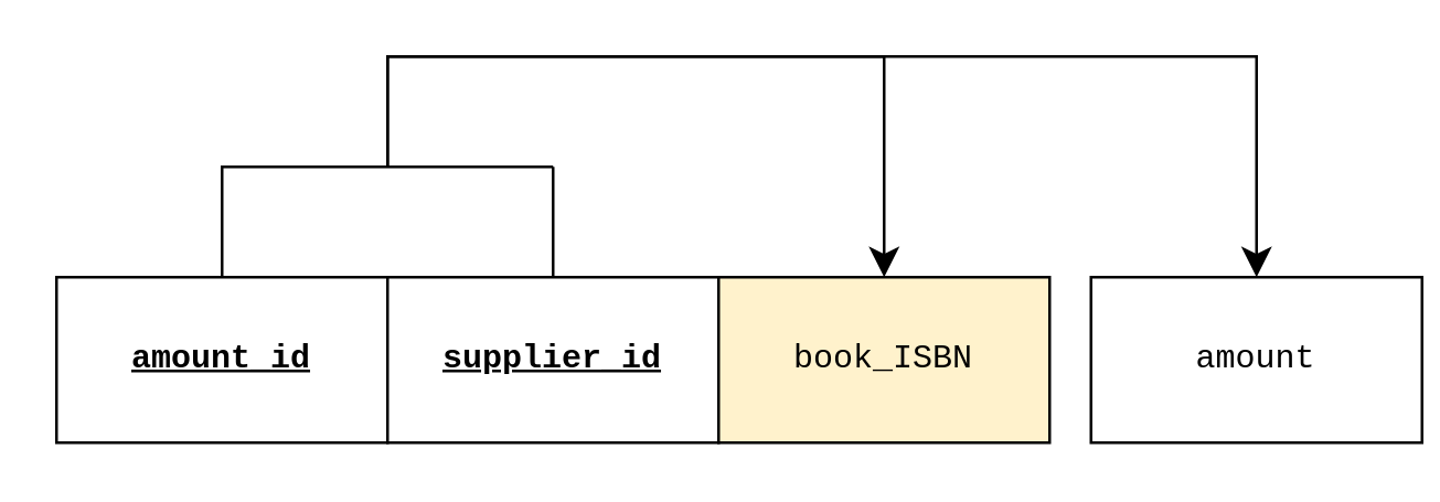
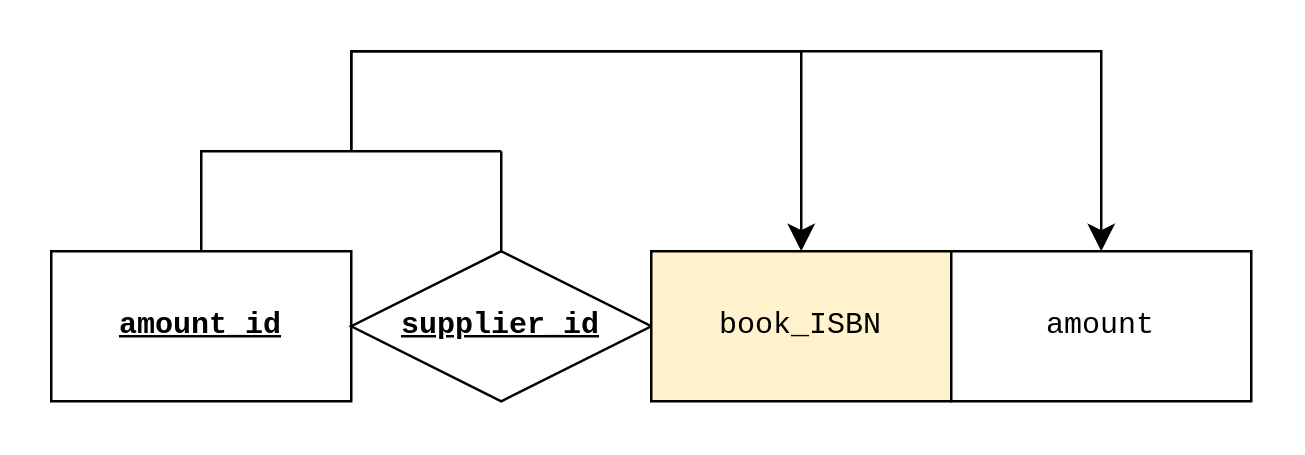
  <mxCell id="0" />
  <mxCell id="1" parent="0" />
  <mxCell id="2" value="amount_id" style="rounded=0;whiteSpace=wrap;html=1;fontStyle=5;fontFamily=Courier New;labelBackgroundColor=none;" vertex="1" parent="1"><mxGeometry x="20" y="100" width="120" height="60" as="geometry" /></mxCell>
- <mxCell id="3" value="supplier_id" style="rounded=0;whiteSpace=wrap;html=1;fontStyle=5;fontFamily=Courier New;labelBackgroundColor=none;" vertex="1" parent="1"><mxGeometry x="140" y="100" width="120" height="60" as="geometry" /></mxCell>
+ <mxCell id="3" value="supplier_id" style="rhombus;whiteSpace=wrap;html=1;fontStyle=5;fontFamily=Courier New;labelBackgroundColor=none;" vertex="1" parent="1"><mxGeometry x="140" y="100" width="120" height="60" as="geometry" /></mxCell>
  <mxCell id="4" value="book_ISBN" style="rounded=0;whiteSpace=wrap;html=1;fontFamily=Courier New;labelBackgroundColor=none;fillColor=#fff2cc;" vertex="1" parent="1"><mxGeometry x="260" y="100" width="120" height="60" as="geometry" /></mxCell>
- <mxCell id="5" value="amount" style="rounded=0;whiteSpace=wrap;html=1;fontFamily=Courier New;labelBackgroundColor=none;" vertex="1" parent="1"><mxGeometry x="395" y="100" width="120" height="60" as="geometry" /></mxCell>
+ <mxCell id="5" value="amount" style="rounded=0;whiteSpace=wrap;html=1;fontFamily=Courier New;labelBackgroundColor=none;" vertex="1" parent="1"><mxGeometry x="380" y="100" width="120" height="60" as="geometry" /></mxCell>
  <mxCell id="6" value="" style="endArrow=none;html=1;rounded=0;exitX=0.5;exitY=0;exitDx=0;exitDy=0;" edge="1" parent="1" source="2"><mxGeometry width="50" height="50" relative="1" as="geometry"><mxPoint x="300" y="180" as="sourcePoint" /><mxPoint x="200" y="60" as="targetPoint" /><Array as="points"><mxPoint x="80" y="60" /></Array></mxGeometry></mxCell>
  <mxCell id="7" value="" style="endArrow=none;html=1;rounded=0;exitX=0.5;exitY=0;exitDx=0;exitDy=0;" edge="1" parent="1" source="3"><mxGeometry width="50" height="50" relative="1" as="geometry"><mxPoint x="300" y="180" as="sourcePoint" /><mxPoint x="200" y="60" as="targetPoint" /></mxGeometry></mxCell>
  <mxCell id="8" value="" style="edgeStyle=elbowEdgeStyle;elbow=vertical;endArrow=classic;html=1;curved=0;rounded=0;endSize=8;startSize=8;entryX=0.5;entryY=0;entryDx=0;entryDy=0;" edge="1" parent="1" target="4"><mxGeometry width="50" height="50" relative="1" as="geometry"><mxPoint x="140" y="60" as="sourcePoint" /><mxPoint x="350" y="130" as="targetPoint" /><Array as="points"><mxPoint x="210" y="20" /></Array></mxGeometry></mxCell>
  <mxCell id="9" value="" style="edgeStyle=elbowEdgeStyle;elbow=vertical;endArrow=classic;html=1;curved=0;rounded=0;endSize=8;startSize=8;entryX=0.5;entryY=0;entryDx=0;entryDy=0;" edge="1" parent="1" target="5"><mxGeometry width="50" height="50" relative="1" as="geometry"><mxPoint x="140" y="60" as="sourcePoint" /><mxPoint x="330" y="110" as="targetPoint" /><Array as="points"><mxPoint x="390" y="20" /></Array></mxGeometry></mxCell>
